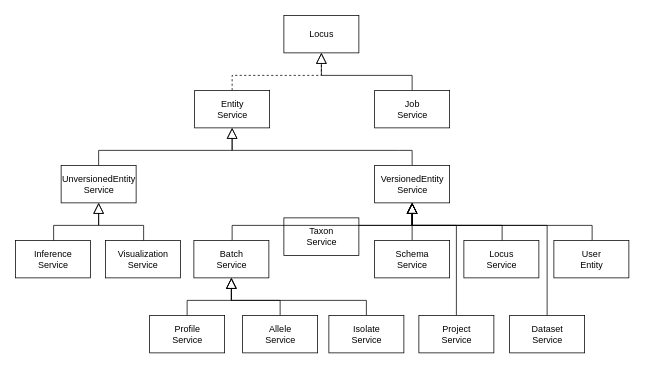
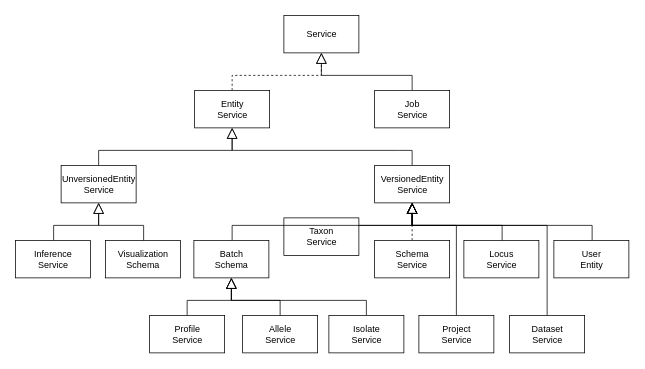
  <mxCell id="0" />
  <mxCell id="1" parent="0" />
- <mxCell id="2" value="Locus" style="html=1;" vertex="1" parent="1"><mxGeometry x="378" y="20" width="100" height="50" as="geometry" /></mxCell>
+ <mxCell id="2" value="Service" style="html=1;" vertex="1" parent="1"><mxGeometry x="378" y="20" width="100" height="50" as="geometry" /></mxCell>
  <mxCell id="3" style="edgeStyle=orthogonalEdgeStyle;rounded=0;orthogonalLoop=1;jettySize=auto;html=1;exitX=0.5;exitY=0;exitDx=0;exitDy=0;entryX=0.5;entryY=1;entryDx=0;entryDy=0;endArrow=block;endFill=0;endSize=12;dashed=1;" edge="1" parent="1" source="4" target="2"><mxGeometry relative="1" as="geometry" /></mxCell>
  <mxCell id="4" value="Entity&lt;br&gt;Service" style="html=1;" vertex="1" parent="1"><mxGeometry x="259" y="120" width="100" height="50" as="geometry" /></mxCell>
  <mxCell id="5" style="edgeStyle=orthogonalEdgeStyle;rounded=0;orthogonalLoop=1;jettySize=auto;html=1;exitX=0.5;exitY=0;exitDx=0;exitDy=0;entryX=0.5;entryY=1;entryDx=0;entryDy=0;endArrow=block;endFill=0;endSize=12;" edge="1" parent="1" source="6" target="4"><mxGeometry relative="1" as="geometry"><Array as="points"><mxPoint x="131" y="200" /><mxPoint x="309" y="200" /></Array></mxGeometry></mxCell>
  <mxCell id="6" value="UnversionedEntity&lt;br&gt;Service" style="html=1;" vertex="1" parent="1"><mxGeometry x="81" y="220" width="100" height="50" as="geometry" /></mxCell>
  <mxCell id="7" style="edgeStyle=orthogonalEdgeStyle;rounded=0;orthogonalLoop=1;jettySize=auto;html=1;exitX=0.5;exitY=0;exitDx=0;exitDy=0;entryX=0.5;entryY=1;entryDx=0;entryDy=0;endArrow=block;endFill=0;endSize=12;" edge="1" parent="1" source="8" target="4"><mxGeometry relative="1" as="geometry"><Array as="points"><mxPoint x="531" y="200" /><mxPoint x="349" y="200" /></Array></mxGeometry></mxCell>
  <mxCell id="8" value="VersionedEntity&lt;br&gt;Service" style="html=1;" vertex="1" parent="1"><mxGeometry x="499" y="220" width="100" height="50" as="geometry" /></mxCell>
  <mxCell id="9" style="edgeStyle=orthogonalEdgeStyle;rounded=0;orthogonalLoop=1;jettySize=auto;html=1;exitX=0.5;exitY=0;exitDx=0;exitDy=0;entryX=0.5;entryY=1;entryDx=0;entryDy=0;endArrow=block;endFill=0;endSize=12;" edge="1" parent="1" source="10" target="2"><mxGeometry relative="1" as="geometry" /></mxCell>
  <mxCell id="10" value="Job&lt;br&gt;Service" style="html=1;" vertex="1" parent="1"><mxGeometry x="499" y="120" width="100" height="50" as="geometry" /></mxCell>
  <mxCell id="11" style="edgeStyle=orthogonalEdgeStyle;rounded=0;orthogonalLoop=1;jettySize=auto;html=1;exitX=0.5;exitY=0;exitDx=0;exitDy=0;entryX=0.5;entryY=1;entryDx=0;entryDy=0;endArrow=block;endFill=0;endSize=12;" edge="1" parent="1" source="12" target="6"><mxGeometry relative="1" as="geometry"><Array as="points"><mxPoint x="191" y="320" /><mxPoint x="191" y="300" /><mxPoint x="131" y="300" /></Array></mxGeometry></mxCell>
- <mxCell id="12" value="Visualization&lt;br&gt;Service" style="html=1;" vertex="1" parent="1"><mxGeometry x="140" y="320" width="100" height="50" as="geometry" /></mxCell>
+ <mxCell id="12" value="Visualization&lt;br&gt;Schema" style="html=1;" vertex="1" parent="1"><mxGeometry x="140" y="320" width="100" height="50" as="geometry" /></mxCell>
  <mxCell id="13" style="edgeStyle=orthogonalEdgeStyle;rounded=0;orthogonalLoop=1;jettySize=auto;html=1;exitX=0.5;exitY=0;exitDx=0;exitDy=0;entryX=0.5;entryY=1;entryDx=0;entryDy=0;endArrow=block;endFill=0;endSize=12;" edge="1" parent="1" source="14" target="6"><mxGeometry relative="1" as="geometry"><Array as="points"><mxPoint x="71" y="320" /><mxPoint x="71" y="300" /><mxPoint x="131" y="300" /></Array></mxGeometry></mxCell>
  <mxCell id="14" value="Inference&lt;br&gt;Service" style="html=1;" vertex="1" parent="1"><mxGeometry x="20" y="320" width="100" height="50" as="geometry" /></mxCell>
- <mxCell id="15" style="edgeStyle=orthogonalEdgeStyle;rounded=0;orthogonalLoop=1;jettySize=auto;html=1;exitX=0.5;exitY=0;exitDx=0;exitDy=0;startArrow=none;startFill=0;endArrow=block;endFill=0;endSize=12;entryX=0.5;entryY=1;entryDx=0;entryDy=0;" edge="1" parent="1" source="16" target="8"><mxGeometry relative="1" as="geometry"><mxPoint x="549" y="290" as="targetPoint" /></mxGeometry></mxCell>
+ <mxCell id="15" style="edgeStyle=orthogonalEdgeStyle;rounded=0;orthogonalLoop=1;jettySize=auto;html=1;exitX=0.5;exitY=0;exitDx=0;exitDy=0;startArrow=none;startFill=0;endArrow=block;endFill=0;endSize=12;entryX=0.5;entryY=1;entryDx=0;entryDy=0;dashed=1;" edge="1" parent="1" source="16" target="8"><mxGeometry relative="1" as="geometry"><mxPoint x="549" y="290" as="targetPoint" /></mxGeometry></mxCell>
  <mxCell id="16" value="Schema&lt;br&gt;Service" style="html=1;" vertex="1" parent="1"><mxGeometry x="499" y="320" width="100" height="50" as="geometry" /></mxCell>
  <mxCell id="17" style="edgeStyle=orthogonalEdgeStyle;rounded=0;orthogonalLoop=1;jettySize=auto;html=1;exitX=0.5;exitY=0;exitDx=0;exitDy=0;entryX=0.5;entryY=1;entryDx=0;entryDy=0;startArrow=none;startFill=0;endArrow=block;endFill=0;endSize=12;" edge="1" parent="1" source="18" target="34"><mxGeometry relative="1" as="geometry"><Array as="points"><mxPoint x="249" y="400" /><mxPoint x="308" y="400" /></Array></mxGeometry></mxCell>
  <mxCell id="18" value="Profile&lt;br&gt;Service" style="html=1;" vertex="1" parent="1"><mxGeometry x="199" y="420" width="100" height="50" as="geometry" /></mxCell>
  <mxCell id="19" style="edgeStyle=orthogonalEdgeStyle;rounded=0;orthogonalLoop=1;jettySize=auto;html=1;exitX=0.5;exitY=0;exitDx=0;exitDy=0;entryX=0.5;entryY=1;entryDx=0;entryDy=0;startArrow=none;startFill=0;endArrow=block;endFill=0;endSize=12;" edge="1" parent="1" source="20" target="8"><mxGeometry relative="1" as="geometry"><Array as="points"><mxPoint x="729" y="420" /><mxPoint x="729" y="300" /><mxPoint x="549" y="300" /></Array></mxGeometry></mxCell>
  <mxCell id="20" value="Dataset&lt;br&gt;Service" style="html=1;" vertex="1" parent="1"><mxGeometry x="679" y="420" width="100" height="50" as="geometry" /></mxCell>
  <mxCell id="21" style="edgeStyle=orthogonalEdgeStyle;rounded=0;orthogonalLoop=1;jettySize=auto;html=1;exitX=0.5;exitY=0;exitDx=0;exitDy=0;entryX=0.5;entryY=1;entryDx=0;entryDy=0;startArrow=none;startFill=0;endArrow=block;endFill=0;endSize=12;" edge="1" parent="1" source="22" target="34"><mxGeometry relative="1" as="geometry" /></mxCell>
  <mxCell id="22" value="Isolate&lt;br&gt;Service" style="html=1;" vertex="1" parent="1"><mxGeometry x="438" y="420" width="100" height="50" as="geometry" /></mxCell>
  <mxCell id="23" style="edgeStyle=orthogonalEdgeStyle;rounded=0;orthogonalLoop=1;jettySize=auto;html=1;exitX=0.5;exitY=0;exitDx=0;exitDy=0;entryX=0.5;entryY=1;entryDx=0;entryDy=0;startArrow=none;startFill=0;endArrow=block;endFill=0;endSize=12;" edge="1" parent="1" source="24" target="8"><mxGeometry relative="1" as="geometry"><Array as="points"><mxPoint x="789" y="320" /><mxPoint x="789" y="300" /><mxPoint x="549" y="300" /></Array></mxGeometry></mxCell>
  <mxCell id="24" value="User&lt;br&gt;Entity" style="html=1;" vertex="1" parent="1"><mxGeometry x="738" y="320" width="100" height="50" as="geometry" /></mxCell>
  <mxCell id="25" style="edgeStyle=orthogonalEdgeStyle;rounded=0;orthogonalLoop=1;jettySize=auto;html=1;entryX=0.5;entryY=1;entryDx=0;entryDy=0;startArrow=none;startFill=0;endArrow=block;endFill=0;endSize=12;" edge="1" parent="1" source="26" target="8"><mxGeometry relative="1" as="geometry"><Array as="points"><mxPoint x="608" y="300" /><mxPoint x="549" y="300" /></Array></mxGeometry></mxCell>
  <mxCell id="26" value="Project&lt;br&gt;Service" style="html=1;" vertex="1" parent="1"><mxGeometry x="558" y="420" width="100" height="50" as="geometry" /></mxCell>
  <mxCell id="27" style="edgeStyle=orthogonalEdgeStyle;rounded=0;orthogonalLoop=1;jettySize=auto;html=1;exitX=0.5;exitY=0;exitDx=0;exitDy=0;entryX=0.5;entryY=1;entryDx=0;entryDy=0;startArrow=none;startFill=0;endArrow=block;endFill=0;endSize=12;" edge="1" parent="1" source="28" target="8"><mxGeometry relative="1" as="geometry"><Array as="points"><mxPoint x="429" y="320" /><mxPoint x="429" y="300" /><mxPoint x="549" y="300" /></Array></mxGeometry></mxCell>
  <mxCell id="28" value="Taxon&lt;br&gt;Service" style="html=1;" vertex="1" parent="1"><mxGeometry x="378" y="290" width="100" height="50" as="geometry" /></mxCell>
  <mxCell id="29" style="edgeStyle=orthogonalEdgeStyle;rounded=0;orthogonalLoop=1;jettySize=auto;html=1;exitX=0.5;exitY=0;exitDx=0;exitDy=0;entryX=0.5;entryY=1;entryDx=0;entryDy=0;startArrow=none;startFill=0;endArrow=block;endFill=0;endSize=12;" edge="1" parent="1" source="30" target="8"><mxGeometry relative="1" as="geometry"><Array as="points"><mxPoint x="669" y="320" /><mxPoint x="669" y="300" /><mxPoint x="549" y="300" /></Array></mxGeometry></mxCell>
  <mxCell id="30" value="Locus&lt;br&gt;Service" style="html=1;" vertex="1" parent="1"><mxGeometry x="618" y="320" width="100" height="50" as="geometry" /></mxCell>
  <mxCell id="31" style="edgeStyle=orthogonalEdgeStyle;rounded=0;orthogonalLoop=1;jettySize=auto;html=1;exitX=0.5;exitY=0;exitDx=0;exitDy=0;entryX=0.5;entryY=1;entryDx=0;entryDy=0;startArrow=none;startFill=0;endArrow=block;endFill=0;endSize=12;" edge="1" parent="1" source="32" target="34"><mxGeometry relative="1" as="geometry" /></mxCell>
  <mxCell id="32" value="Allele&lt;br&gt;Service" style="html=1;" vertex="1" parent="1"><mxGeometry x="323" y="420" width="100" height="50" as="geometry" /></mxCell>
  <mxCell id="33" style="edgeStyle=orthogonalEdgeStyle;rounded=0;orthogonalLoop=1;jettySize=auto;html=1;exitX=0.5;exitY=0;exitDx=0;exitDy=0;startArrow=none;startFill=0;endArrow=block;endFill=0;endSize=12;" edge="1" parent="1" source="34" target="8"><mxGeometry relative="1" as="geometry"><Array as="points"><mxPoint x="309" y="320" /><mxPoint x="309" y="300" /><mxPoint x="549" y="300" /></Array></mxGeometry></mxCell>
- <mxCell id="34" value="Batch&lt;br&gt;Service" style="html=1;" vertex="1" parent="1"><mxGeometry x="258" y="320" width="100" height="50" as="geometry" /></mxCell>
+ <mxCell id="34" value="Batch&lt;br&gt;Schema" style="html=1;" vertex="1" parent="1"><mxGeometry x="258" y="320" width="100" height="50" as="geometry" /></mxCell>
